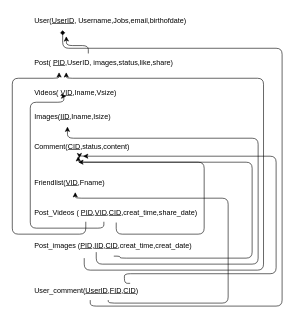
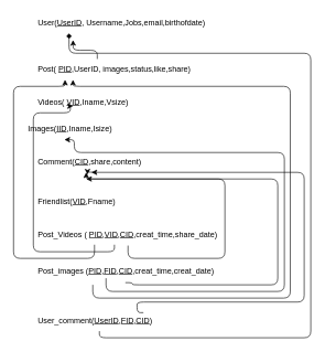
  <mxCell id="0" />
  <mxCell id="1" parent="0" />
  <mxCell id="2" value="User(&lt;u&gt;UserID&lt;/u&gt;, Username,Jobs,email,birthofdate)" style="text;whiteSpace=wrap;html=1;" vertex="1" parent="1"><mxGeometry x="55" y="20" width="280" height="30" as="geometry" /></mxCell>
  <mxCell id="3" value="Post_Videos ( &lt;u&gt;PID&lt;/u&gt;,&lt;u&gt;VID&lt;/u&gt;,&lt;u&gt;CID&lt;/u&gt;,creat_time,share_date)" style="text;whiteSpace=wrap;html=1;" vertex="1" parent="1"><mxGeometry x="55" y="340" width="290" height="30" as="geometry" /></mxCell>
- <mxCell id="4" value="Post_images (&lt;u&gt;PID&lt;/u&gt;,&lt;u&gt;IID&lt;/u&gt;,&lt;u&gt;CID&lt;/u&gt;,creat_time,creat_date)" style="text;whiteSpace=wrap;html=1;" vertex="1" parent="1"><mxGeometry x="55" y="395" width="290" height="30" as="geometry" /></mxCell>
+ <mxCell id="4" value="Post_images (&lt;u&gt;PID&lt;/u&gt;,&lt;u&gt;FID&lt;/u&gt;,&lt;u&gt;CID&lt;/u&gt;,creat_time,creat_date)" style="text;whiteSpace=wrap;html=1;" vertex="1" parent="1"><mxGeometry x="55" y="395" width="290" height="30" as="geometry" /></mxCell>
  <mxCell id="5" value="Videos( &lt;u&gt;VID&lt;/u&gt;,Iname,Vsize)" style="text;whiteSpace=wrap;html=1;" vertex="1" parent="1"><mxGeometry x="55" y="140" width="170" height="30" as="geometry" /></mxCell>
- <mxCell id="6" value="Comment(&lt;u&gt;CID&lt;/u&gt;,status,content)" style="text;whiteSpace=wrap;html=1;" vertex="1" parent="1"><mxGeometry x="55" y="230" width="180" height="30" as="geometry" /></mxCell>
- <mxCell id="7" value="Images(&lt;u&gt;IID&lt;/u&gt;,Iname,Isize)" style="text;whiteSpace=wrap;html=1;" vertex="1" parent="1"><mxGeometry x="55" y="180" width="150" height="30" as="geometry" /></mxCell>
+ <mxCell id="6" value="Comment(&lt;u&gt;CID&lt;/u&gt;,share,content)" style="text;whiteSpace=wrap;html=1;" vertex="1" parent="1"><mxGeometry x="55" y="230" width="180" height="30" as="geometry" /></mxCell>
+ <mxCell id="7" value="Images(&lt;u&gt;IID&lt;/u&gt;,Iname,Isize)" style="text;whiteSpace=wrap;html=1;" vertex="1" parent="1"><mxGeometry x="40" y="180" width="150" height="30" as="geometry" /></mxCell>
  <mxCell id="8" value="Post( &lt;u&gt;PID&lt;/u&gt;,UserID, images,status,like,share)&lt;br&gt;" style="text;whiteSpace=wrap;html=1;" vertex="1" parent="1"><mxGeometry x="55" y="90" width="260" height="40" as="geometry" /></mxCell>
  <mxCell id="9" value="User_comment(&lt;u&gt;UserID&lt;/u&gt;,&lt;u&gt;FID&lt;/u&gt;,&lt;u&gt;CID&lt;/u&gt;)" style="text;whiteSpace=wrap;html=1;" vertex="1" parent="1"><mxGeometry x="55" y="470" width="200" height="30" as="geometry" /></mxCell>
  <mxCell id="10" value="Friendlist(&lt;u&gt;VID&lt;/u&gt;,Fname)" style="text;whiteSpace=wrap;html=1;" vertex="1" parent="1"><mxGeometry x="55" y="290" width="140" height="30" as="geometry" /></mxCell>
  <mxCell id="11" style="edgeStyle=orthogonalEdgeStyle;rounded=0;orthogonalLoop=1;jettySize=auto;html=1;exitX=0.5;exitY=1;exitDx=0;exitDy=0;entryX=0.461;entryY=1.022;entryDx=0;entryDy=0;entryPerimeter=0;" edge="1" parent="1" source="6" target="6"><mxGeometry relative="1" as="geometry" /></mxCell>
  <mxCell id="12" value="" style="endArrow=diamond;html=1;edgeStyle=orthogonalEdgeStyle;entryX=0.175;entryY=1;entryDx=0;entryDy=0;entryPerimeter=0;" edge="1" parent="1" source="9" target="2"><mxGeometry width="50" height="50" relative="1" as="geometry"><mxPoint x="260" y="300" as="sourcePoint" /><mxPoint x="310" y="250" as="targetPoint" /><Array as="points"><mxPoint x="150" y="510" /><mxPoint x="470" y="510" /><mxPoint x="470" y="80" /></Array></mxGeometry></mxCell>
  <mxCell id="13" style="edgeStyle=elbowEdgeStyle;rounded=0;orthogonalLoop=1;jettySize=auto;elbow=vertical;html=1;exitX=0.5;exitY=1;exitDx=0;exitDy=0;" edge="1" parent="1" source="10" target="10"><mxGeometry relative="1" as="geometry" /></mxCell>
- <mxCell id="14" value="" style="endArrow=classic;html=1;edgeStyle=orthogonalEdgeStyle;entryX=0.5;entryY=1;entryDx=0;entryDy=0;" edge="1" parent="1" source="9" target="10"><mxGeometry width="50" height="50" relative="1" as="geometry"><mxPoint x="235" y="510" as="sourcePoint" /><mxPoint x="165" y="340" as="targetPoint" /><Array as="points"><mxPoint x="180" y="505" /><mxPoint x="380" y="505" /><mxPoint x="380" y="330" /><mxPoint x="125" y="330" /></Array></mxGeometry></mxCell>
  <mxCell id="15" value="" style="endArrow=classic;html=1;edgeStyle=orthogonalEdgeStyle;entryX=0.428;entryY=1.111;entryDx=0;entryDy=0;entryPerimeter=0;exitX=0.808;exitY=0.067;exitDx=0;exitDy=0;exitPerimeter=0;" edge="1" parent="1" source="9" target="6"><mxGeometry width="50" height="50" relative="1" as="geometry"><mxPoint x="211" y="456" as="sourcePoint" /><mxPoint x="310" y="350" as="targetPoint" /><Array as="points"><mxPoint x="207" y="456" /><mxPoint x="460" y="456" /><mxPoint x="460" y="260" /><mxPoint x="132" y="260" /></Array></mxGeometry></mxCell>
  <mxCell id="16" value="" style="endArrow=classic;html=1;edgeStyle=orthogonalEdgeStyle;exitX=0.293;exitY=1.167;exitDx=0;exitDy=0;exitPerimeter=0;" edge="1" parent="1" source="4"><mxGeometry width="50" height="50" relative="1" as="geometry"><mxPoint x="149" y="440" as="sourcePoint" /><mxPoint x="110" y="120" as="targetPoint" /><Array as="points"><mxPoint x="140" y="450" /><mxPoint x="439" y="450" /><mxPoint x="439" y="130" /><mxPoint x="110" y="130" /></Array></mxGeometry></mxCell>
  <mxCell id="17" value="" style="endArrow=classic;html=1;edgeStyle=orthogonalEdgeStyle;entryX=0.38;entryY=1.022;entryDx=0;entryDy=0;entryPerimeter=0;" edge="1" parent="1" target="7"><mxGeometry width="50" height="50" relative="1" as="geometry"><mxPoint x="160" y="420" as="sourcePoint" /><mxPoint x="110" y="220" as="targetPoint" /><Array as="points"><mxPoint x="160" y="440" /><mxPoint x="430" y="440" /><mxPoint x="430" y="230" /><mxPoint x="112" y="230" /></Array></mxGeometry></mxCell>
  <mxCell id="18" value="" style="endArrow=classic;html=1;edgeStyle=orthogonalEdgeStyle;exitX=0.463;exitY=1.056;exitDx=0;exitDy=0;exitPerimeter=0;" edge="1" parent="1" source="4"><mxGeometry width="50" height="50" relative="1" as="geometry"><mxPoint x="190" y="430" as="sourcePoint" /><mxPoint x="130" y="260" as="targetPoint" /><Array as="points"><mxPoint x="200" y="427" /><mxPoint x="200" y="430" /><mxPoint x="420" y="430" /><mxPoint x="420" y="270" /><mxPoint x="130" y="270" /></Array></mxGeometry></mxCell>
  <mxCell id="19" value="" style="endArrow=classic;html=1;edgeStyle=orthogonalEdgeStyle;exitX=0.302;exitY=0.978;exitDx=0;exitDy=0;exitPerimeter=0;" edge="1" parent="1" source="3"><mxGeometry width="50" height="50" relative="1" as="geometry"><mxPoint x="140" y="380" as="sourcePoint" /><mxPoint x="98" y="120" as="targetPoint" /><Array as="points"><mxPoint x="143" y="390" /><mxPoint x="20" y="390" /><mxPoint x="20" y="130" /><mxPoint x="98" y="130" /></Array></mxGeometry></mxCell>
  <mxCell id="20" value="" style="endArrow=classic;html=1;edgeStyle=orthogonalEdgeStyle;exitX=0.406;exitY=0.978;exitDx=0;exitDy=0;exitPerimeter=0;" edge="1" parent="1" source="3"><mxGeometry width="50" height="50" relative="1" as="geometry"><mxPoint x="170" y="380" as="sourcePoint" /><mxPoint x="110" y="160" as="targetPoint" /><Array as="points"><mxPoint x="173" y="380" /><mxPoint x="50" y="380" /><mxPoint x="50" y="170" /><mxPoint x="106" y="170" /></Array></mxGeometry></mxCell>
  <mxCell id="21" value="" style="endArrow=classic;html=1;edgeStyle=orthogonalEdgeStyle;exitX=0.477;exitY=1.022;exitDx=0;exitDy=0;exitPerimeter=0;" edge="1" parent="1" source="3"><mxGeometry width="50" height="50" relative="1" as="geometry"><mxPoint x="190" y="380" as="sourcePoint" /><mxPoint x="130" y="270" as="targetPoint" /><Array as="points"><mxPoint x="193" y="390" /><mxPoint x="340" y="390" /><mxPoint x="340" y="270" /></Array></mxGeometry></mxCell>
  <mxCell id="22" value="" style="endArrow=classic;html=1;edgeStyle=orthogonalEdgeStyle;exitX=0.353;exitY=-0.033;exitDx=0;exitDy=0;exitPerimeter=0;" edge="1" parent="1" source="8"><mxGeometry width="50" height="50" relative="1" as="geometry"><mxPoint x="150" y="80" as="sourcePoint" /><mxPoint x="110" y="60" as="targetPoint" /></mxGeometry></mxCell>
